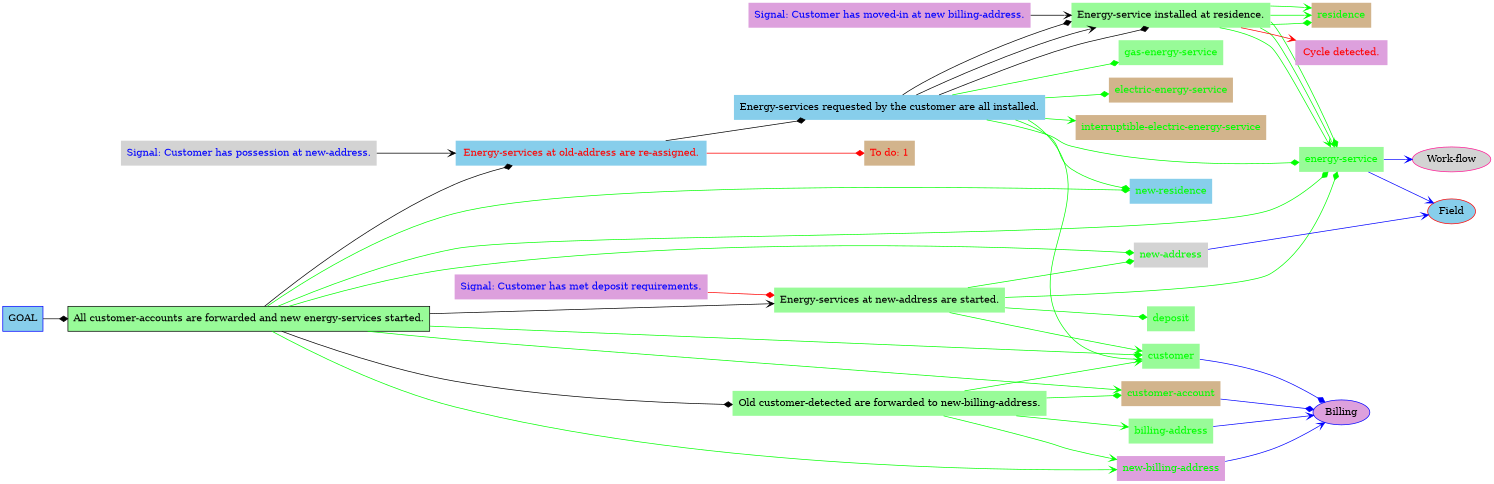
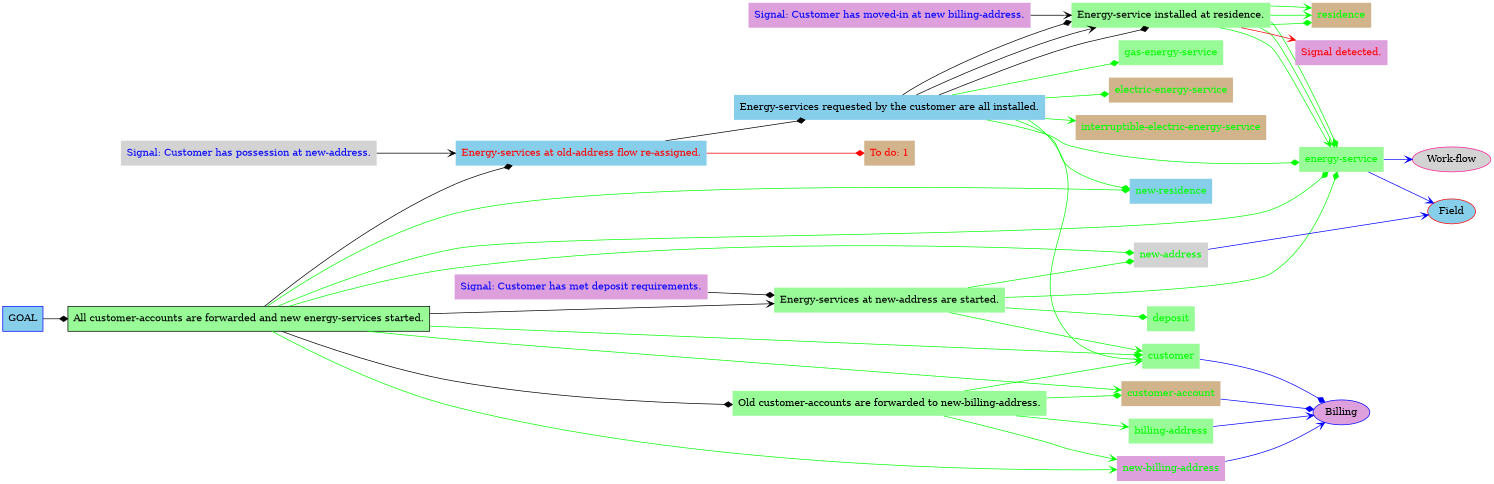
  digraph {
    rankdir=LR
    node [color=black fillcolor=palegreen fontcolor=green shape=plaintext style="unfilled,filled"]
    edge [arrowhead=diamond color=green]
    GOAL [color=blue fillcolor=skyblue fontcolor=black shape=rectangle style=filled]
    "All customer-accounts are forwarded and new energy-services started." [fontcolor=black shape=rectangle style=filled]
-   "Old customer-accounts are forwarded to new-billing-address." [color=blue fontcolor=black style=filled label="Old customer-detected are forwarded to new-billing-address."]
-   "Energy-services at old-address are re-assigned." [color=red fillcolor=skyblue fontcolor=red]
+   "Old customer-accounts are forwarded to new-billing-address." [color=blue fontcolor=black style=filled]
+   "Energy-services at old-address are re-assigned." [color=red fillcolor=skyblue fontcolor=red label="Energy-services at old-address flow re-assigned."]
    "Energy-services at new-address are started." [color=deeppink fontcolor=black]
    "energy-service" [color=deeppink]
    "new-billing-address" [color=red fillcolor=plum]
    "customer-account" [color=red fillcolor=tan]
    customer
    "new-residence" [fillcolor=skyblue]
    "new-address" [color=red fillcolor=lightgrey]
    "billing-address" [color=deeppink]
    "To do: 1" [color=blue fillcolor=tan fontcolor=RED]
    "Energy-services requested by the customer are all installed." [fillcolor=skyblue fontcolor=black]
    deposit [color=blue]
    "Work-flow" [color=deeppink fillcolor=lightgrey fontcolor=black shape=ellipse]
    Field [color=red fillcolor=skyblue fontcolor=black shape=ellipse]
    Billing [color=blue fillcolor=plum fontcolor=black shape=ellipse]
    "Signal: Customer has moved-in at new billing-address." [color=red fillcolor=plum fontcolor=blue style=filled]
    "Energy-service installed at residence." [fontcolor=black]
    "gas-energy-service"
    "electric-energy-service" [color=deeppink fillcolor=tan]
    "interruptible-electric-energy-service" [color=red fillcolor=tan]
-   "Cycle detected." [fillcolor=plum fontcolor=RED]
+   "Cycle detected." [fillcolor=plum fontcolor=RED label="Signal detected."]
    residence [fillcolor=tan]
    "Signal: Customer has met deposit requirements." [color=deeppink fillcolor=plum fontcolor=blue]
    "Signal: Customer has possession at new-address." [fillcolor=lightgrey fontcolor=blue]
    GOAL -> "All customer-accounts are forwarded and new energy-services started." [color=""]
    "All customer-accounts are forwarded and new energy-services started." -> "Old customer-accounts are forwarded to new-billing-address." [color=""]
    "All customer-accounts are forwarded and new energy-services started." -> "Energy-services at old-address are re-assigned." [color=""]
    "All customer-accounts are forwarded and new energy-services started." -> "Energy-services at new-address are started." [arrowhead=vee color=""]
    "All customer-accounts are forwarded and new energy-services started." -> "energy-service"
    "All customer-accounts are forwarded and new energy-services started." -> "new-billing-address" [arrowhead=vee]
    "All customer-accounts are forwarded and new energy-services started." -> "customer-account" [arrowhead=vee]
    "All customer-accounts are forwarded and new energy-services started." -> customer
    "All customer-accounts are forwarded and new energy-services started." -> "new-residence"
    "All customer-accounts are forwarded and new energy-services started." -> "new-address"
    "Old customer-accounts are forwarded to new-billing-address." -> "new-billing-address" [arrowhead=vee]
    "Old customer-accounts are forwarded to new-billing-address." -> "customer-account"
    "Old customer-accounts are forwarded to new-billing-address." -> customer [arrowhead=vee]
    "Old customer-accounts are forwarded to new-billing-address." -> "billing-address" [arrowhead=vee]
    "Energy-services at old-address are re-assigned." -> "To do: 1" [color=RED]
    "Energy-services at old-address are re-assigned." -> "Energy-services requested by the customer are all installed." [color=""]
    "Energy-services at new-address are started." -> "energy-service"
    "Energy-services at new-address are started." -> customer [arrowhead=vee]
    "Energy-services at new-address are started." -> "new-address"
    "Energy-services at new-address are started." -> deposit
    "energy-service" -> "Work-flow" [arrowhead=vee color=blue]
    "energy-service" -> Field [arrowhead=vee color=blue]
    "new-billing-address" -> Billing [arrowhead=vee color=blue]
    "customer-account" -> Billing [color=blue]
    customer -> Billing [color=blue]
    "new-address" -> Field [arrowhead=vee color=blue]
    "billing-address" -> Billing [arrowhead=vee color=blue]
    "Energy-services requested by the customer are all installed." -> "energy-service"
    "Energy-services requested by the customer are all installed." -> customer [arrowhead=vee]
    "Energy-services requested by the customer are all installed." -> "new-residence"
    "Energy-services requested by the customer are all installed." -> "Energy-service installed at residence." [color=""]
    "Energy-services requested by the customer are all installed." -> "Energy-service installed at residence." [arrowhead=vee color=""]
    "Energy-services requested by the customer are all installed." -> "Energy-service installed at residence." [color=""]
    "Energy-services requested by the customer are all installed." -> "gas-energy-service"
    "Energy-services requested by the customer are all installed." -> "electric-energy-service"
    "Energy-services requested by the customer are all installed." -> "interruptible-electric-energy-service" [arrowhead=vee]
    "Signal: Customer has moved-in at new billing-address." -> "Energy-service installed at residence." [arrowhead=vee color=black]
    "Energy-service installed at residence." -> "energy-service" [arrowhead=vee]
    "Energy-service installed at residence." -> "energy-service" [arrowhead=vee]
    "Energy-service installed at residence." -> "energy-service"
    "Energy-service installed at residence." -> "Cycle detected." [arrowhead=vee color=RED]
    "Energy-service installed at residence." -> residence
    "Energy-service installed at residence." -> residence [arrowhead=vee]
    "Energy-service installed at residence." -> residence [arrowhead=vee]
-   "Signal: Customer has met deposit requirements." -> "Energy-services at new-address are started." [color=RED]
+   "Signal: Customer has met deposit requirements." -> "Energy-services at new-address are started." [color=black]
    "Signal: Customer has possession at new-address." -> "Energy-services at old-address are re-assigned." [arrowhead=vee color=black]
  }
